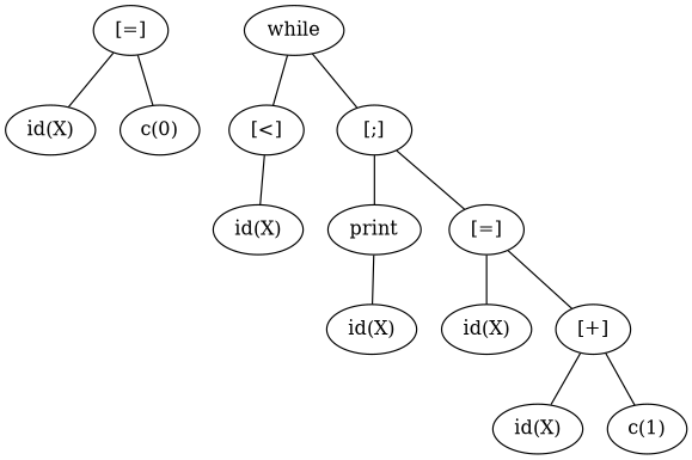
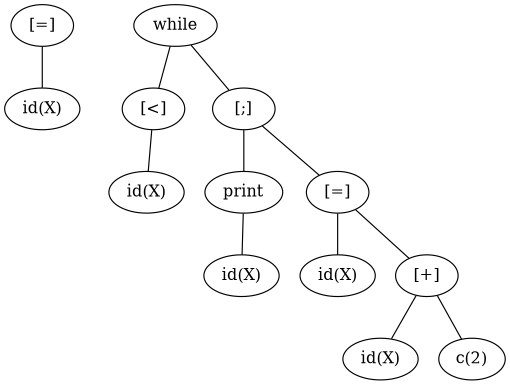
  graph {
    n1 [label="[=]"]
    n2 [label="id(X)"]
-   n3 [label="c(0)"]
    n4 [label=while]
    n5 [label="[<]"]
    n6 [label="[;]"]
    n7 [label="id(X)"]
    n8 [label=print]
    n9 [label="[=]"]
    n10 [label="id(X)"]
    n11 [label="id(X)"]
    n12 [label="[+]"]
    n13 [label="id(X)"]
-   n14 [label="c(1)"]
+   n14 [label="c(2)"]
    n1 -- n2
-   n1 -- n3
    n4 -- n5
    n4 -- n6
    n5 -- n7
    n6 -- n8
    n6 -- n9
    n8 -- n10
    n9 -- n11
    n9 -- n12
    n12 -- n13
    n12 -- n14
  }
